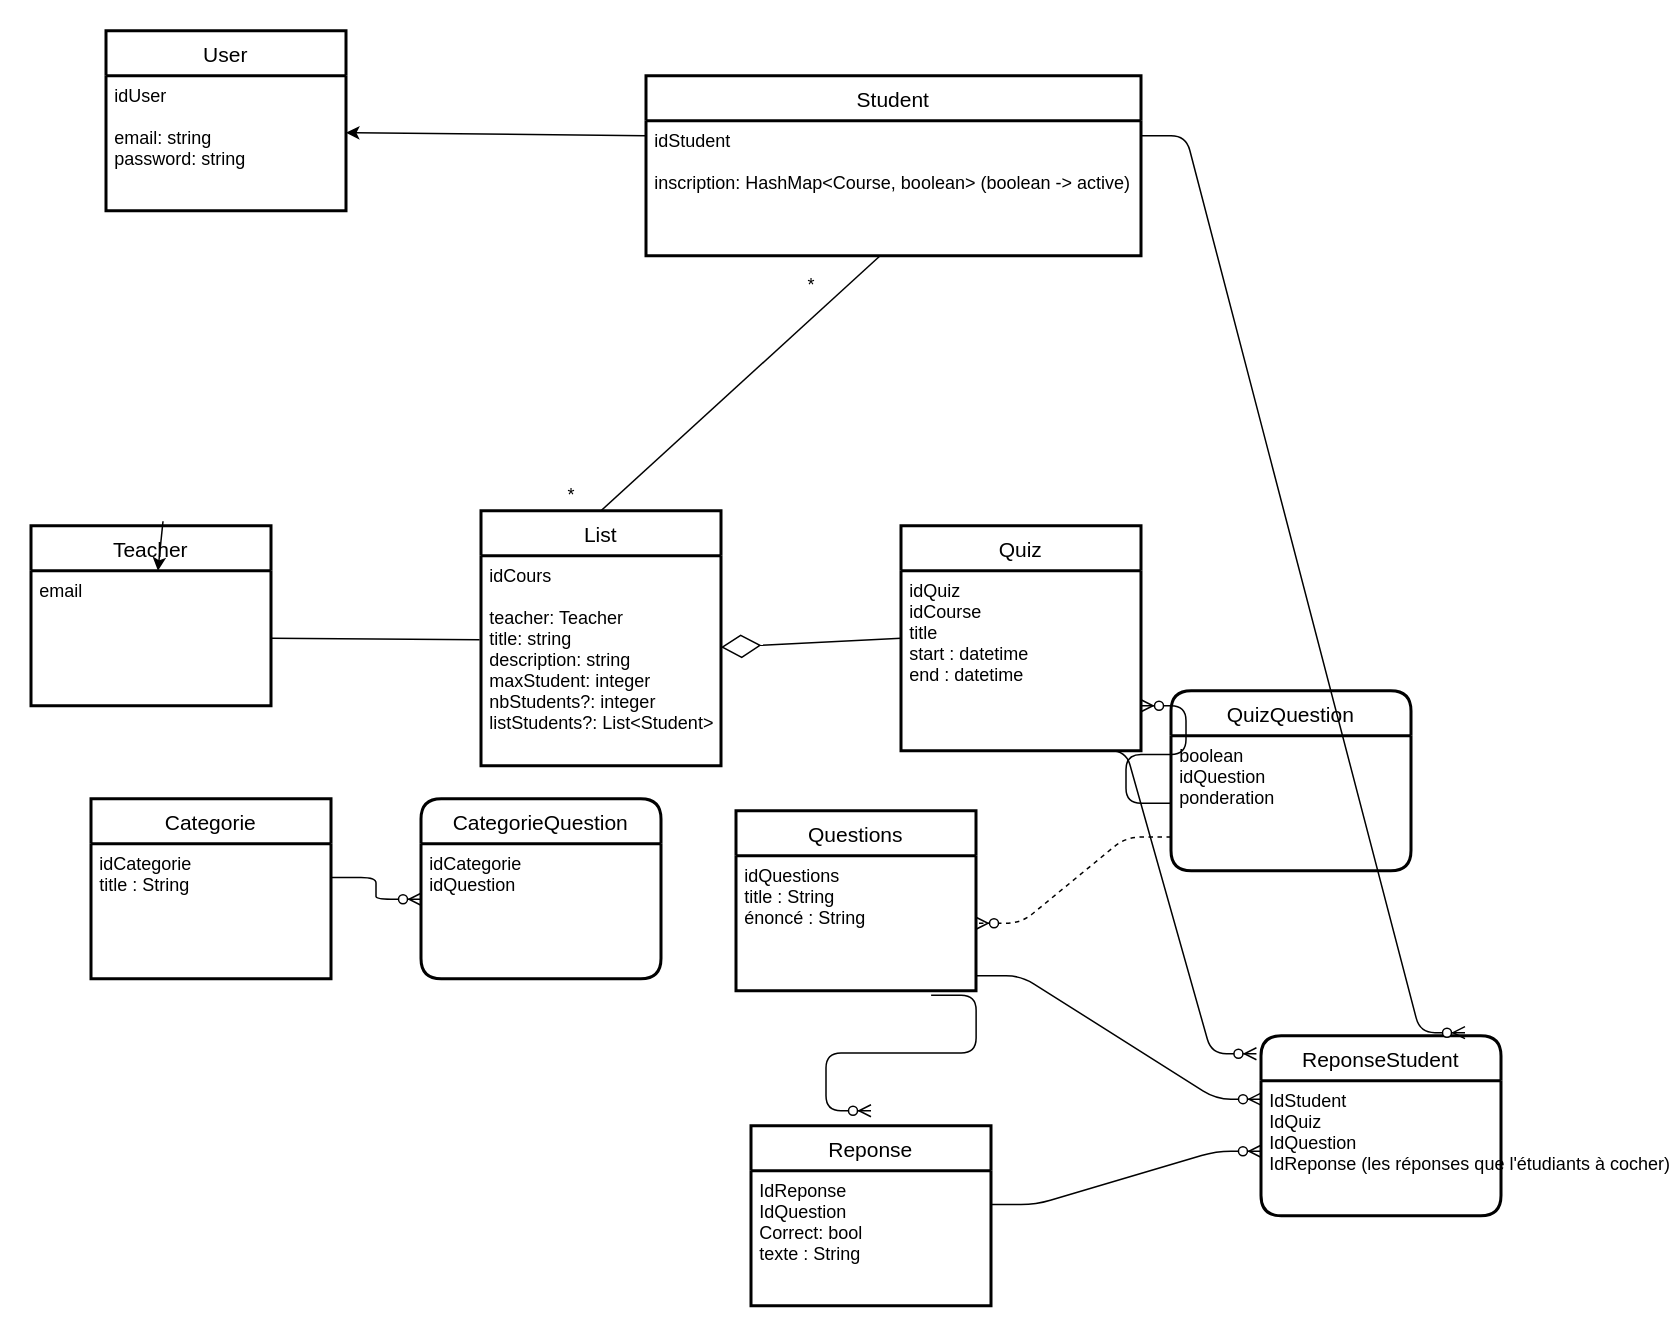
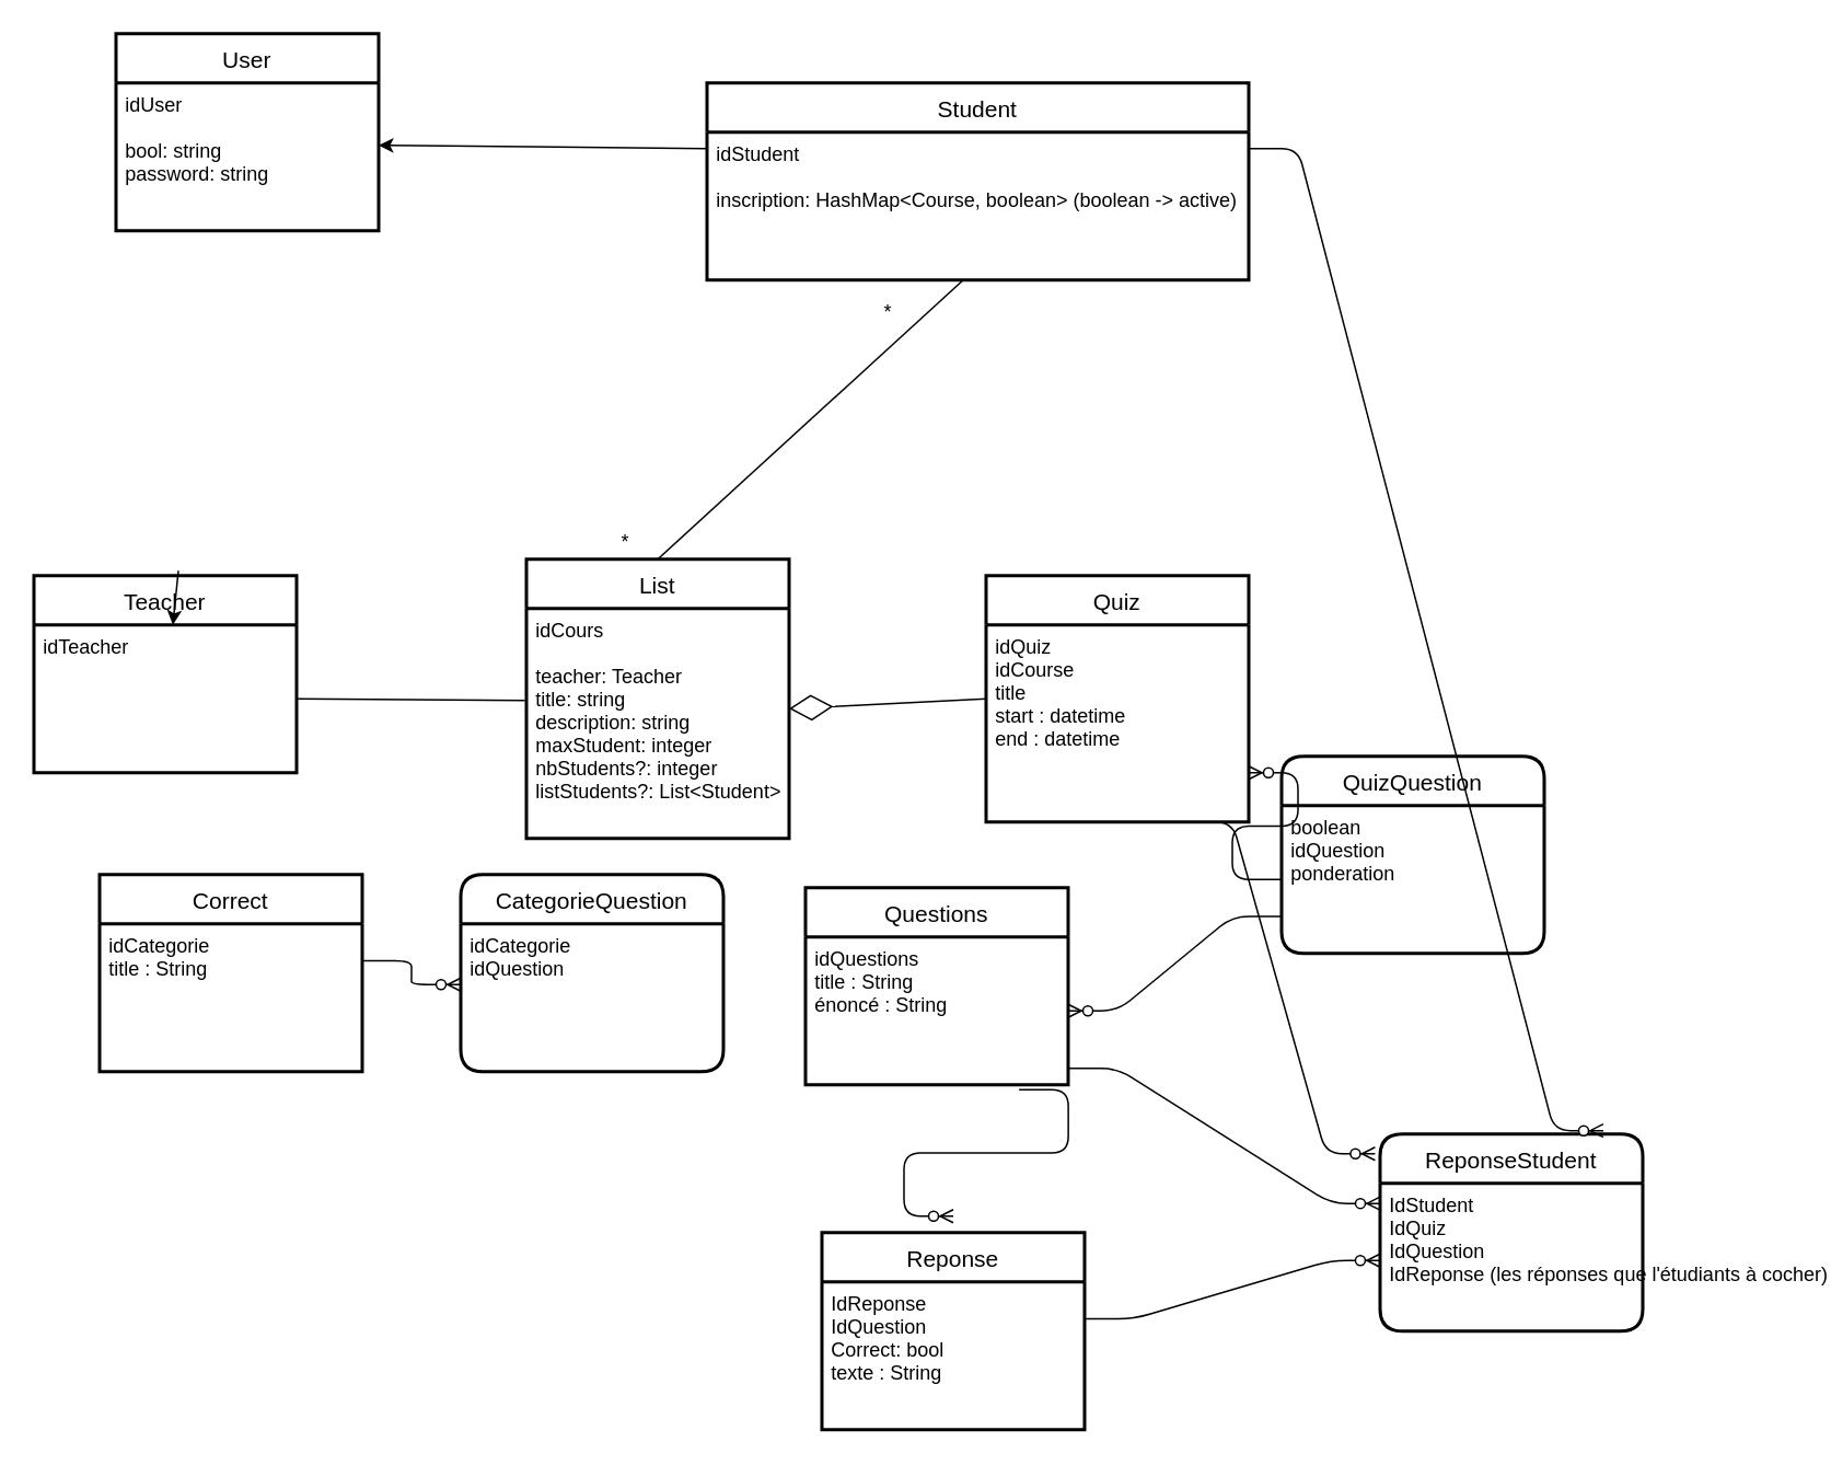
  <mxCell id="0" />
  <mxCell id="1" parent="0" />
  <mxCell id="2" value="Teacher" style="swimlane;childLayout=stackLayout;horizontal=1;startSize=30;horizontalStack=0;rounded=0;fontSize=14;fontStyle=0;strokeWidth=2;resizeParent=0;resizeLast=1;shadow=0;dashed=0;align=center;" parent="1" vertex="1"><mxGeometry x="20" y="350" width="160" height="120" as="geometry" /></mxCell>
- <mxCell id="3" value="email" style="align=left;strokeColor=none;fillColor=none;spacingLeft=4;fontSize=12;verticalAlign=top;resizable=0;rotatable=0;part=1;labelBorderColor=none;" parent="2" vertex="1"><mxGeometry y="30" width="160" height="90" as="geometry" /></mxCell>
+ <mxCell id="3" value="idTeacher" style="align=left;strokeColor=none;fillColor=none;spacingLeft=4;fontSize=12;verticalAlign=top;resizable=0;rotatable=0;part=1;labelBorderColor=none;" parent="2" vertex="1"><mxGeometry y="30" width="160" height="90" as="geometry" /></mxCell>
  <mxCell id="4" value="Student" style="swimlane;childLayout=stackLayout;horizontal=1;startSize=30;horizontalStack=0;rounded=0;fontSize=14;fontStyle=0;strokeWidth=2;resizeParent=0;resizeLast=1;shadow=0;dashed=0;align=center;" parent="1" vertex="1"><mxGeometry x="430" y="50" width="330" height="120" as="geometry" /></mxCell>
  <mxCell id="5" value="idStudent&#10;&#10;inscription: HashMap&lt;Course, boolean&gt; (boolean -&gt; active)" style="align=left;strokeColor=none;fillColor=none;spacingLeft=4;fontSize=12;verticalAlign=top;resizable=0;rotatable=0;part=1;" parent="4" vertex="1"><mxGeometry y="30" width="330" height="90" as="geometry" /></mxCell>
  <mxCell id="6" value="List" style="swimlane;childLayout=stackLayout;horizontal=1;startSize=30;horizontalStack=0;rounded=0;fontSize=14;fontStyle=0;strokeWidth=2;resizeParent=0;resizeLast=1;shadow=0;dashed=0;align=center;" parent="1" vertex="1"><mxGeometry x="320" y="340" width="160" height="170" as="geometry" /></mxCell>
  <mxCell id="7" value="idCours&#10;&#10;teacher: Teacher&#10;title: string&#10;description: string&#10;maxStudent: integer&#10;nbStudents?: integer&#10;listStudents?: List&lt;Student&gt;" style="align=left;strokeColor=none;fillColor=none;spacingLeft=4;fontSize=12;verticalAlign=top;resizable=0;rotatable=0;part=1;" parent="6" vertex="1"><mxGeometry y="30" width="160" height="140" as="geometry" /></mxCell>
  <mxCell id="8" value="Quiz" style="swimlane;childLayout=stackLayout;horizontal=1;startSize=30;horizontalStack=0;rounded=0;fontSize=14;fontStyle=0;strokeWidth=2;resizeParent=0;resizeLast=1;shadow=0;dashed=0;align=center;" parent="1" vertex="1"><mxGeometry x="600" y="350" width="160" height="150" as="geometry" /></mxCell>
  <mxCell id="9" value="idQuiz&#10;idCourse&#10;title&#10;start : datetime&#10;end : datetime&#10;" style="align=left;strokeColor=none;fillColor=none;spacingLeft=4;fontSize=12;verticalAlign=top;resizable=0;rotatable=0;part=1;" parent="8" vertex="1"><mxGeometry y="30" width="160" height="120" as="geometry" /></mxCell>
  <mxCell id="10" value="Questions" style="swimlane;childLayout=stackLayout;horizontal=1;startSize=30;horizontalStack=0;rounded=0;fontSize=14;fontStyle=0;strokeWidth=2;resizeParent=0;resizeLast=1;shadow=0;dashed=0;align=center;" parent="1" vertex="1"><mxGeometry x="490" y="540" width="160" height="120" as="geometry" /></mxCell>
  <mxCell id="11" value="idQuestions&#10;title : String&#10;énoncé : String&#10;" style="align=left;strokeColor=none;fillColor=none;spacingLeft=4;fontSize=12;verticalAlign=top;resizable=0;rotatable=0;part=1;" parent="10" vertex="1"><mxGeometry y="30" width="160" height="90" as="geometry" /></mxCell>
- <mxCell id="12" value="Categorie" style="swimlane;childLayout=stackLayout;horizontal=1;startSize=30;horizontalStack=0;rounded=0;fontSize=14;fontStyle=0;strokeWidth=2;resizeParent=0;resizeLast=1;shadow=0;dashed=0;align=center;" parent="1" vertex="1"><mxGeometry x="60" y="532" width="160" height="120" as="geometry" /></mxCell>
+ <mxCell id="12" value="Correct" style="swimlane;childLayout=stackLayout;horizontal=1;startSize=30;horizontalStack=0;rounded=0;fontSize=14;fontStyle=0;strokeWidth=2;resizeParent=0;resizeLast=1;shadow=0;dashed=0;align=center;" parent="1" vertex="1"><mxGeometry x="60" y="532" width="160" height="120" as="geometry" /></mxCell>
  <mxCell id="13" value="idCategorie&#10;title : String" style="align=left;strokeColor=none;fillColor=none;spacingLeft=4;fontSize=12;verticalAlign=top;resizable=0;rotatable=0;part=1;" parent="12" vertex="1"><mxGeometry y="30" width="160" height="90" as="geometry" /></mxCell>
  <mxCell id="14" value="CategorieQuestion" style="swimlane;childLayout=stackLayout;horizontal=1;startSize=30;horizontalStack=0;rounded=1;fontSize=14;fontStyle=0;strokeWidth=2;resizeParent=0;resizeLast=1;shadow=0;dashed=0;align=center;" parent="1" vertex="1"><mxGeometry x="280" y="532" width="160" height="120" as="geometry" /></mxCell>
  <mxCell id="15" value="idCategorie&#10;idQuestion" style="align=left;strokeColor=none;fillColor=none;spacingLeft=4;fontSize=12;verticalAlign=top;resizable=0;rotatable=0;part=1;" parent="14" vertex="1"><mxGeometry y="30" width="160" height="90" as="geometry" /></mxCell>
  <mxCell id="16" value="" style="edgeStyle=entityRelationEdgeStyle;fontSize=12;html=1;endArrow=ERzeroToMany;endFill=1;exitX=1;exitY=0.25;exitDx=0;exitDy=0;" parent="1" source="13" edge="1"><mxGeometry width="100" height="100" relative="1" as="geometry"><mxPoint x="230" y="585" as="sourcePoint" /><mxPoint x="280" y="599" as="targetPoint" /></mxGeometry></mxCell>
  <mxCell id="17" value="QuizQuestion" style="swimlane;childLayout=stackLayout;horizontal=1;startSize=30;horizontalStack=0;rounded=1;fontSize=14;fontStyle=0;strokeWidth=2;resizeParent=0;resizeLast=1;shadow=0;dashed=0;align=center;" parent="1" vertex="1"><mxGeometry x="780" y="460" width="160" height="120" as="geometry" /></mxCell>
  <mxCell id="18" value="boolean&#10;idQuestion&#10;ponderation" style="align=left;strokeColor=none;fillColor=none;spacingLeft=4;fontSize=12;verticalAlign=top;resizable=0;rotatable=0;part=1;" parent="17" vertex="1"><mxGeometry y="30" width="160" height="90" as="geometry" /></mxCell>
  <mxCell id="19" value="" style="edgeStyle=entityRelationEdgeStyle;fontSize=12;html=1;endArrow=ERzeroToMany;endFill=1;entryX=1;entryY=0.75;entryDx=0;entryDy=0;exitX=0;exitY=0.5;exitDx=0;exitDy=0;" parent="1" source="18" target="9" edge="1"><mxGeometry width="100" height="100" relative="1" as="geometry"><mxPoint x="780" y="460" as="sourcePoint" /><mxPoint x="730" y="497" as="targetPoint" /></mxGeometry></mxCell>
- <mxCell id="20" value="" style="edgeStyle=entityRelationEdgeStyle;fontSize=12;html=1;endArrow=ERzeroToMany;endFill=1;entryX=1;entryY=0.5;entryDx=0;entryDy=0;exitX=0;exitY=0.75;exitDx=0;exitDy=0;dashed=1;" parent="1" source="18" target="11" edge="1"><mxGeometry width="100" height="100" relative="1" as="geometry"><mxPoint x="500" y="602.5" as="sourcePoint" /><mxPoint x="450" y="639.5" as="targetPoint" /></mxGeometry></mxCell>
+ <mxCell id="20" value="" style="edgeStyle=entityRelationEdgeStyle;fontSize=12;html=1;endArrow=ERzeroToMany;endFill=1;entryX=1;entryY=0.5;entryDx=0;entryDy=0;exitX=0;exitY=0.75;exitDx=0;exitDy=0;" parent="1" source="18" target="11" edge="1"><mxGeometry width="100" height="100" relative="1" as="geometry"><mxPoint x="500" y="602.5" as="sourcePoint" /><mxPoint x="450" y="639.5" as="targetPoint" /></mxGeometry></mxCell>
  <mxCell id="21" value="Reponse" style="swimlane;childLayout=stackLayout;horizontal=1;startSize=30;horizontalStack=0;rounded=0;fontSize=14;fontStyle=0;strokeWidth=2;resizeParent=0;resizeLast=1;shadow=0;dashed=0;align=center;" parent="1" vertex="1"><mxGeometry x="500" y="750" width="160" height="120" as="geometry" /></mxCell>
  <mxCell id="22" value="IdReponse&#10;IdQuestion&#10;Correct: bool&#10;texte : String" style="align=left;strokeColor=none;fillColor=none;spacingLeft=4;fontSize=12;verticalAlign=top;resizable=0;rotatable=0;part=1;" parent="21" vertex="1"><mxGeometry y="30" width="160" height="90" as="geometry" /></mxCell>
  <mxCell id="23" value="" style="edgeStyle=entityRelationEdgeStyle;fontSize=12;html=1;endArrow=ERzeroToMany;endFill=1;exitX=0.813;exitY=1.033;exitDx=0;exitDy=0;exitPerimeter=0;" parent="1" source="11" edge="1"><mxGeometry width="100" height="100" relative="1" as="geometry"><mxPoint x="790" y="567.5" as="sourcePoint" /><mxPoint x="580" y="740" as="targetPoint" /></mxGeometry></mxCell>
  <mxCell id="24" value="ReponseStudent" style="swimlane;childLayout=stackLayout;horizontal=1;startSize=30;horizontalStack=0;rounded=1;fontSize=14;fontStyle=0;strokeWidth=2;resizeParent=0;resizeLast=1;shadow=0;dashed=0;align=center;" parent="1" vertex="1"><mxGeometry x="840" y="690" width="160" height="120" as="geometry" /></mxCell>
  <mxCell id="25" value="IdStudent&#10;IdQuiz&#10;IdQuestion&#10;IdReponse (les réponses que l'étudiants à cocher)" style="align=left;strokeColor=none;fillColor=none;spacingLeft=4;fontSize=12;verticalAlign=top;resizable=0;rotatable=0;part=1;" parent="24" vertex="1"><mxGeometry y="30" width="160" height="90" as="geometry" /></mxCell>
  <mxCell id="26" value="" style="edgeStyle=entityRelationEdgeStyle;fontSize=12;html=1;endArrow=ERzeroToMany;endFill=1;exitX=1;exitY=0.25;exitDx=0;exitDy=0;" parent="1" source="22" edge="1"><mxGeometry width="100" height="100" relative="1" as="geometry"><mxPoint x="880.04" y="690" as="sourcePoint" /><mxPoint x="839.96" y="767.03" as="targetPoint" /></mxGeometry></mxCell>
  <mxCell id="27" value="" style="edgeStyle=entityRelationEdgeStyle;fontSize=12;html=1;endArrow=ERzeroToMany;endFill=1;exitX=1;exitY=0.889;exitDx=0;exitDy=0;exitPerimeter=0;" parent="1" source="11" edge="1"><mxGeometry width="100" height="100" relative="1" as="geometry"><mxPoint x="660.04" y="767.74" as="sourcePoint" /><mxPoint x="840" y="732.27" as="targetPoint" /></mxGeometry></mxCell>
  <mxCell id="28" value="" style="edgeStyle=entityRelationEdgeStyle;fontSize=12;html=1;endArrow=ERzeroToMany;endFill=1;entryX=0.85;entryY=-0.017;entryDx=0;entryDy=0;entryPerimeter=0;exitX=1;exitY=0.111;exitDx=0;exitDy=0;exitPerimeter=0;" parent="1" source="5" target="24" edge="1"><mxGeometry width="100" height="100" relative="1" as="geometry"><mxPoint x="860" y="380" as="sourcePoint" /><mxPoint x="1029.96" y="640" as="targetPoint" /></mxGeometry></mxCell>
  <mxCell id="29" value="" style="edgeStyle=entityRelationEdgeStyle;fontSize=12;html=1;endArrow=ERzeroToMany;endFill=1;exitX=0.75;exitY=1;exitDx=0;exitDy=0;entryX=-0.019;entryY=0.1;entryDx=0;entryDy=0;entryPerimeter=0;" parent="1" source="9" target="24" edge="1"><mxGeometry width="100" height="100" relative="1" as="geometry"><mxPoint x="710" y="652" as="sourcePoint" /><mxPoint x="889.96" y="616.53" as="targetPoint" /></mxGeometry></mxCell>
  <mxCell id="30" value="User" style="swimlane;childLayout=stackLayout;horizontal=1;startSize=30;horizontalStack=0;rounded=0;fontSize=14;fontStyle=0;strokeWidth=2;resizeParent=0;resizeLast=1;shadow=0;dashed=0;align=center;" parent="1" vertex="1"><mxGeometry x="70" y="20" width="160" height="120" as="geometry" /></mxCell>
- <mxCell id="31" value="idUser&#10;&#10;email: string&#10;password: string" style="align=left;strokeColor=none;fillColor=none;spacingLeft=4;fontSize=12;verticalAlign=top;resizable=0;rotatable=0;part=1;" parent="30" vertex="1"><mxGeometry y="30" width="160" height="90" as="geometry" /></mxCell>
+ <mxCell id="31" value="idUser&#10;&#10;bool: string&#10;password: string" style="align=left;strokeColor=none;fillColor=none;spacingLeft=4;fontSize=12;verticalAlign=top;resizable=0;rotatable=0;part=1;" parent="30" vertex="1"><mxGeometry y="30" width="160" height="90" as="geometry" /></mxCell>
  <mxCell id="32" value="" style="endArrow=classic;html=1;exitX=0.55;exitY=-0.025;exitDx=0;exitDy=0;exitPerimeter=0;" parent="1" source="2" target="3" edge="1"><mxGeometry width="50" height="50" relative="1" as="geometry"><mxPoint x="80" y="350" as="sourcePoint" /><mxPoint x="130" y="300" as="targetPoint" /></mxGeometry></mxCell>
  <mxCell id="33" value="" style="endArrow=classic;html=1;entryX=1;entryY=0.422;entryDx=0;entryDy=0;exitX=0;exitY=0.111;exitDx=0;exitDy=0;exitPerimeter=0;entryPerimeter=0;" parent="1" source="5" target="31" edge="1"><mxGeometry width="50" height="50" relative="1" as="geometry"><mxPoint x="118" y="357" as="sourcePoint" /><mxPoint x="170" y="30" as="targetPoint" /></mxGeometry></mxCell>
  <mxCell id="34" value="" style="endArrow=none;html=1;entryX=0.473;entryY=1;entryDx=0;entryDy=0;entryPerimeter=0;exitX=0.5;exitY=0;exitDx=0;exitDy=0;" edge="1" parent="1" source="6" target="5"><mxGeometry width="50" height="50" relative="1" as="geometry"><mxPoint x="460" y="280" as="sourcePoint" /><mxPoint x="510" y="230" as="targetPoint" /></mxGeometry></mxCell>
  <mxCell id="35" value="*" style="text;html=1;align=center;verticalAlign=middle;resizable=0;points=[];autosize=1;" vertex="1" parent="1"><mxGeometry x="370" y="320" width="20" height="20" as="geometry" /></mxCell>
  <mxCell id="36" value="*" style="text;html=1;align=center;verticalAlign=middle;resizable=0;points=[];autosize=1;" vertex="1" parent="1"><mxGeometry x="530" y="180" width="20" height="20" as="geometry" /></mxCell>
  <mxCell id="37" value="" style="endArrow=none;html=1;fontColor=#004C99;exitX=1;exitY=0.5;exitDx=0;exitDy=0;entryX=-0.006;entryY=0.4;entryDx=0;entryDy=0;entryPerimeter=0;" edge="1" parent="1" source="3" target="7"><mxGeometry width="50" height="50" relative="1" as="geometry"><mxPoint x="210" y="320" as="sourcePoint" /><mxPoint x="260" y="270" as="targetPoint" /></mxGeometry></mxCell>
  <mxCell id="38" value="" style="endArrow=diamondThin;endFill=0;endSize=24;html=1;fontColor=#004C99;exitX=0;exitY=0.5;exitDx=0;exitDy=0;entryX=1;entryY=0.436;entryDx=0;entryDy=0;entryPerimeter=0;" edge="1" parent="1" source="8" target="7"><mxGeometry width="160" relative="1" as="geometry"><mxPoint x="530" y="330" as="sourcePoint" /><mxPoint x="470" y="432" as="targetPoint" /></mxGeometry></mxCell>
